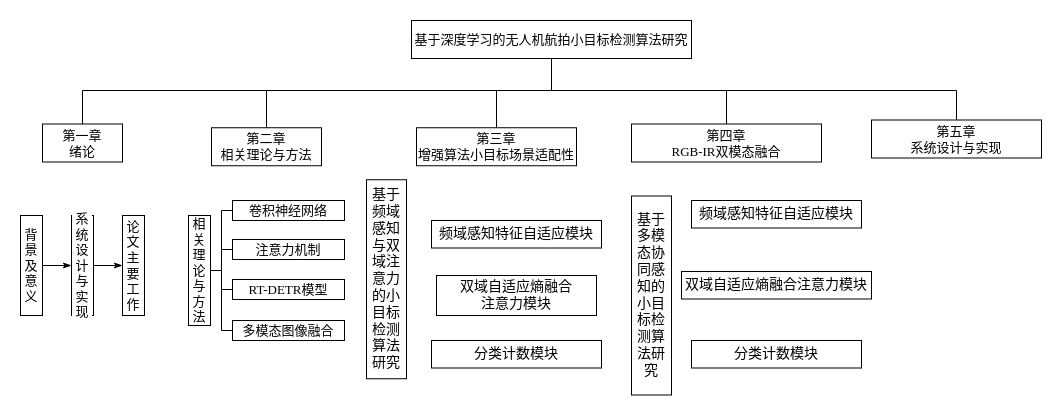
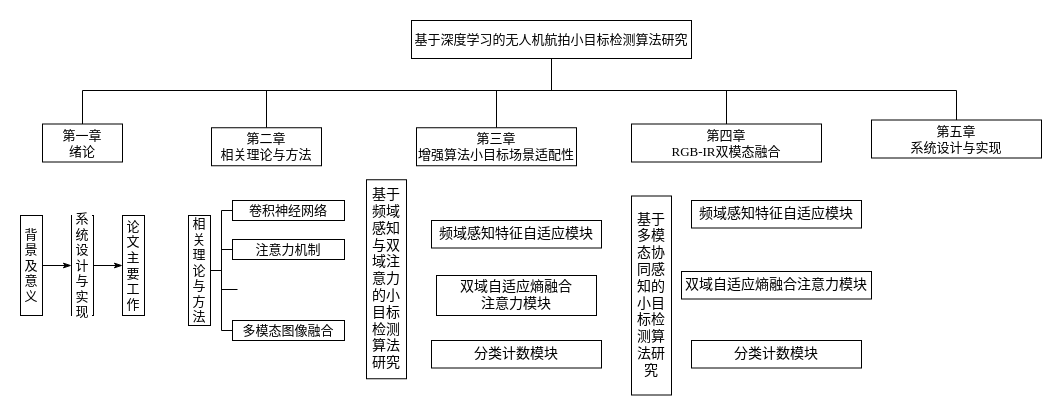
  <mxCell id="0" />
  <mxCell id="1" parent="0" />
  <mxCell id="2" style="edgeStyle=orthogonalEdgeStyle;shape=connector;rounded=0;orthogonalLoop=1;jettySize=auto;html=1;entryX=0.5;entryY=0;entryDx=0;entryDy=0;strokeColor=default;align=center;verticalAlign=middle;fontFamily=宋体;fontSize=13;fontColor=default;labelBackgroundColor=default;startFill=0;endArrow=none;" parent="1" source="7" target="9" edge="1"><mxGeometry relative="1" as="geometry"><Array as="points"><mxPoint x="551" y="90" /><mxPoint x="266" y="90" /></Array></mxGeometry></mxCell>
  <mxCell id="3" style="edgeStyle=orthogonalEdgeStyle;shape=connector;rounded=0;orthogonalLoop=1;jettySize=auto;html=1;entryX=0.5;entryY=0;entryDx=0;entryDy=0;strokeColor=default;align=center;verticalAlign=middle;fontFamily=宋体;fontSize=13;fontColor=default;labelBackgroundColor=default;startFill=0;endArrow=none;" parent="1" source="7" target="10" edge="1"><mxGeometry relative="1" as="geometry"><Array as="points"><mxPoint x="551" y="90" /><mxPoint x="496" y="90" /></Array></mxGeometry></mxCell>
  <mxCell id="4" style="edgeStyle=orthogonalEdgeStyle;shape=connector;rounded=0;orthogonalLoop=1;jettySize=auto;html=1;entryX=0.5;entryY=0;entryDx=0;entryDy=0;strokeColor=default;align=center;verticalAlign=middle;fontFamily=宋体;fontSize=13;fontColor=default;labelBackgroundColor=default;startFill=0;endArrow=none;" parent="1" source="7" target="11" edge="1"><mxGeometry relative="1" as="geometry"><Array as="points"><mxPoint x="551" y="90" /><mxPoint x="726" y="90" /></Array></mxGeometry></mxCell>
  <mxCell id="5" style="edgeStyle=orthogonalEdgeStyle;shape=connector;rounded=0;orthogonalLoop=1;jettySize=auto;html=1;entryX=0.5;entryY=0;entryDx=0;entryDy=0;strokeColor=default;align=center;verticalAlign=middle;fontFamily=宋体;fontSize=13;fontColor=default;labelBackgroundColor=default;startFill=0;endArrow=none;" parent="1" source="7" target="12" edge="1"><mxGeometry relative="1" as="geometry"><Array as="points"><mxPoint x="551" y="90" /><mxPoint x="956" y="90" /></Array></mxGeometry></mxCell>
  <mxCell id="6" style="edgeStyle=orthogonalEdgeStyle;rounded=0;orthogonalLoop=1;jettySize=auto;html=1;entryX=0.5;entryY=0;entryDx=0;entryDy=0;endArrow=none;startFill=0;" edge="1" parent="1" source="7" target="8"><mxGeometry relative="1" as="geometry"><Array as="points"><mxPoint x="551" y="90" /><mxPoint x="82" y="90" /></Array></mxGeometry></mxCell>
  <mxCell id="7" value="基于深度学习的无人机航拍小目标检测算法研究" style="rounded=0;whiteSpace=wrap;html=1;fontFamily=宋体;fontSize=13;" parent="1" vertex="1"><mxGeometry x="411" y="20" width="280" height="38" as="geometry" /></mxCell>
  <mxCell id="8" value="第一章&lt;div&gt;绪论&lt;/div&gt;" style="rounded=0;whiteSpace=wrap;html=1;fontFamily=宋体;fontSize=13;" parent="1" vertex="1"><mxGeometry x="42" y="123.5" width="80" height="38" as="geometry" /></mxCell>
  <mxCell id="9" value="第二章&lt;div&gt;相关理论与方法&lt;/div&gt;" style="rounded=0;whiteSpace=wrap;html=1;fontFamily=宋体;fontSize=13;" parent="1" vertex="1"><mxGeometry x="211" y="127.25" width="110" height="38" as="geometry" /></mxCell>
  <mxCell id="10" value="第三章&lt;div&gt;增强算法小目标场景适配性&lt;/div&gt;" style="rounded=0;whiteSpace=wrap;html=1;fontFamily=宋体;fontSize=13;" parent="1" vertex="1"><mxGeometry x="416" y="127.25" width="160" height="38" as="geometry" /></mxCell>
  <mxCell id="11" value="第四章&lt;div&gt;RGB-IR双模态融合&lt;/div&gt;" style="rounded=0;whiteSpace=wrap;html=1;fontFamily=宋体;fontSize=13;" parent="1" vertex="1"><mxGeometry x="631" y="123.5" width="190" height="38" as="geometry" /></mxCell>
  <mxCell id="12" value="第五章&lt;div&gt;&lt;span&gt;系统设计与实现&lt;/span&gt;&lt;/div&gt;" style="rounded=0;whiteSpace=wrap;html=1;fontFamily=宋体;fontSize=13;" parent="1" vertex="1"><mxGeometry x="871" y="119.5" width="170" height="38" as="geometry" /></mxCell>
  <mxCell id="13" value="&lt;span style=&quot;font-size: 10.5pt;&quot;&gt;基于频域感知与双域注意力的小目标检测算法研究&lt;/span&gt;" style="rounded=0;whiteSpace=wrap;html=1;fontFamily=宋体;fontSize=13;fontColor=default;labelBackgroundColor=default;horizontal=1;verticalAlign=middle;" parent="1" vertex="1"><mxGeometry x="366" y="179.25" width="40" height="199" as="geometry" /></mxCell>
  <mxCell id="14" value="" style="group;fontFamily=宋体;fontSize=13;" parent="1" vertex="1" connectable="0"><mxGeometry x="20" y="215" width="124" height="100" as="geometry" /></mxCell>
  <mxCell id="15" style="edgeStyle=orthogonalEdgeStyle;shape=connector;rounded=0;orthogonalLoop=1;jettySize=auto;html=1;entryX=0;entryY=0.5;entryDx=0;entryDy=0;strokeColor=default;align=center;verticalAlign=middle;fontFamily=宋体;fontSize=13;fontColor=default;labelBackgroundColor=default;startFill=0;endArrow=classicThin;endFill=1;" parent="14" source="16" target="18" edge="1"><mxGeometry relative="1" as="geometry" /></mxCell>
  <mxCell id="16" value="背景及意义" style="rounded=0;whiteSpace=wrap;html=1;fontFamily=宋体;fontSize=13;fontColor=default;labelBackgroundColor=default;horizontal=1;verticalAlign=middle;" parent="14" vertex="1"><mxGeometry width="22" height="100" as="geometry" /></mxCell>
  <mxCell id="17" style="edgeStyle=orthogonalEdgeStyle;shape=connector;rounded=0;orthogonalLoop=1;jettySize=auto;html=1;entryX=0;entryY=0.5;entryDx=0;entryDy=0;strokeColor=default;align=center;verticalAlign=middle;fontFamily=宋体;fontSize=13;fontColor=default;labelBackgroundColor=default;startFill=0;endArrow=classicThin;endFill=1;" parent="14" source="18" target="19" edge="1"><mxGeometry relative="1" as="geometry" /></mxCell>
  <mxCell id="18" value="系统设计与实现" style="rounded=0;whiteSpace=wrap;html=1;fontFamily=宋体;fontSize=13;fontColor=default;labelBackgroundColor=default;horizontal=1;verticalAlign=middle;" parent="14" vertex="1"><mxGeometry x="51" width="22" height="100" as="geometry" /></mxCell>
  <mxCell id="19" value="论文主要工作" style="rounded=0;whiteSpace=wrap;html=1;fontFamily=宋体;fontSize=13;fontColor=default;labelBackgroundColor=default;horizontal=1;verticalAlign=middle;" parent="14" vertex="1"><mxGeometry x="102" width="22" height="100" as="geometry" /></mxCell>
  <mxCell id="20" value="" style="group;fontFamily=宋体;fontSize=13;" parent="1" vertex="1" connectable="0"><mxGeometry x="188" y="200" width="156" height="140" as="geometry" /></mxCell>
  <mxCell id="21" style="edgeStyle=orthogonalEdgeStyle;shape=connector;rounded=0;orthogonalLoop=1;jettySize=auto;html=1;entryX=0;entryY=0.5;entryDx=0;entryDy=0;strokeColor=default;align=center;verticalAlign=middle;fontFamily=宋体;fontSize=13;fontColor=default;labelBackgroundColor=default;startFill=0;endArrow=none;exitX=1;exitY=0.5;exitDx=0;exitDy=0;" parent="20" source="25" target="26" edge="1"><mxGeometry relative="1" as="geometry"><mxPoint x="15" y="70" as="sourcePoint" /><mxPoint x="39" y="10" as="targetPoint" /><Array as="points"><mxPoint x="33" y="70" /><mxPoint x="33" y="10" /></Array></mxGeometry></mxCell>
  <mxCell id="22" style="edgeStyle=orthogonalEdgeStyle;shape=connector;rounded=0;orthogonalLoop=1;jettySize=auto;html=1;entryX=0;entryY=0.5;entryDx=0;entryDy=0;strokeColor=default;align=center;verticalAlign=middle;fontFamily=宋体;fontSize=13;fontColor=default;labelBackgroundColor=default;startFill=0;endArrow=none;" parent="20" edge="1"><mxGeometry relative="1" as="geometry"><mxPoint x="25.0" y="70.0" as="sourcePoint" /><mxPoint x="49" y="49" as="targetPoint" /><Array as="points"><mxPoint x="33" y="70" /><mxPoint x="33" y="49" /></Array></mxGeometry></mxCell>
  <mxCell id="23" style="edgeStyle=orthogonalEdgeStyle;shape=connector;rounded=0;orthogonalLoop=1;jettySize=auto;html=1;entryX=0;entryY=0.5;entryDx=0;entryDy=0;strokeColor=default;align=center;verticalAlign=middle;fontFamily=宋体;fontSize=13;fontColor=default;labelBackgroundColor=default;startFill=0;endArrow=none;" parent="20" edge="1"><mxGeometry relative="1" as="geometry"><mxPoint x="27" y="70" as="sourcePoint" /><mxPoint x="49" y="89" as="targetPoint" /><Array as="points"><mxPoint x="33" y="70" /><mxPoint x="33" y="89" /></Array></mxGeometry></mxCell>
  <mxCell id="24" style="edgeStyle=orthogonalEdgeStyle;shape=connector;rounded=0;orthogonalLoop=1;jettySize=auto;html=1;entryX=0;entryY=0.5;entryDx=0;entryDy=0;strokeColor=default;align=center;verticalAlign=middle;fontFamily=宋体;fontSize=13;fontColor=default;labelBackgroundColor=default;startFill=0;endArrow=none;" parent="20" target="29" edge="1"><mxGeometry relative="1" as="geometry"><mxPoint x="17" y="70" as="sourcePoint" /><mxPoint x="39" y="130" as="targetPoint" /><Array as="points"><mxPoint x="33" y="70" /><mxPoint x="33" y="130" /></Array></mxGeometry></mxCell>
  <mxCell id="25" value="相关理论与方法" style="rounded=0;whiteSpace=wrap;html=1;fontFamily=宋体;fontSize=13;fontColor=default;labelBackgroundColor=default;horizontal=1;verticalAlign=middle;" parent="20" vertex="1"><mxGeometry y="15" width="22" height="110" as="geometry" /></mxCell>
  <mxCell id="26" value="卷积神经网络" style="rounded=0;whiteSpace=wrap;html=1;fontFamily=宋体;fontSize=13;fontColor=default;labelBackgroundColor=default;" parent="20" vertex="1"><mxGeometry x="44" width="112" height="20" as="geometry" /></mxCell>
  <mxCell id="27" value="注意力机制" style="rounded=0;whiteSpace=wrap;html=1;fontFamily=宋体;fontSize=13;fontColor=default;labelBackgroundColor=default;" parent="20" vertex="1"><mxGeometry x="44" y="39" width="112" height="20" as="geometry" /></mxCell>
- <mxCell id="28" value="RT-DETR模型" style="rounded=0;whiteSpace=wrap;html=1;fontFamily=宋体;fontSize=13;fontColor=default;labelBackgroundColor=default;" parent="20" vertex="1"><mxGeometry x="44" y="79" width="112" height="20" as="geometry" /></mxCell>
  <mxCell id="29" value="多模态图像融合" style="rounded=0;whiteSpace=wrap;html=1;fontFamily=宋体;fontSize=13;fontColor=default;labelBackgroundColor=default;" parent="20" vertex="1"><mxGeometry x="44" y="120" width="112" height="20" as="geometry" /></mxCell>
  <mxCell id="30" style="edgeStyle=orthogonalEdgeStyle;shape=connector;rounded=0;orthogonalLoop=1;jettySize=auto;html=1;exitX=0.5;exitY=1;exitDx=0;exitDy=0;strokeColor=default;align=center;verticalAlign=middle;fontFamily=宋体;fontSize=13;fontColor=default;labelBackgroundColor=default;startFill=0;endArrow=none;" parent="20" source="26" target="26" edge="1"><mxGeometry relative="1" as="geometry" /></mxCell>
  <mxCell id="31" value="&lt;span style=&quot;font-size: 10.5pt;&quot;&gt;频域感知特征自适应模块&lt;/span&gt;" style="rounded=0;whiteSpace=wrap;html=1;fontFamily=宋体;fontSize=13;fontColor=default;labelBackgroundColor=default;horizontal=1;verticalAlign=middle;" vertex="1" parent="1"><mxGeometry x="431" y="220" width="170" height="27.5" as="geometry" /></mxCell>
  <mxCell id="32" value="&lt;span style=&quot;font-size: 10.5pt;&quot;&gt;双域自适应熵融合&lt;/span&gt;&lt;div&gt;&lt;span style=&quot;font-size: 10.5pt;&quot;&gt;注意力模块&lt;/span&gt;&lt;/div&gt;" style="rounded=0;whiteSpace=wrap;html=1;fontFamily=宋体;fontSize=13;fontColor=default;labelBackgroundColor=default;horizontal=1;verticalAlign=middle;" vertex="1" parent="1"><mxGeometry x="436" y="275" width="160" height="40" as="geometry" /></mxCell>
  <mxCell id="33" value="&lt;span style=&quot;font-size: 10.5pt;&quot;&gt;分类计数模块&lt;/span&gt;" style="rounded=0;whiteSpace=wrap;html=1;fontFamily=宋体;fontSize=13;fontColor=default;labelBackgroundColor=default;horizontal=1;verticalAlign=middle;" vertex="1" parent="1"><mxGeometry x="431" y="340" width="170" height="27.5" as="geometry" /></mxCell>
  <mxCell id="34" value="&lt;span style=&quot;font-size: 10.5pt;&quot;&gt;基于多模态协同感知的小目标检测算法研究&lt;/span&gt;" style="rounded=0;whiteSpace=wrap;html=1;fontFamily=宋体;fontSize=13;fontColor=default;labelBackgroundColor=default;horizontal=1;verticalAlign=middle;" vertex="1" parent="1"><mxGeometry x="631" y="195.5" width="40" height="199" as="geometry" /></mxCell>
  <mxCell id="35" value="&lt;span style=&quot;font-size: 10.5pt;&quot;&gt;频域感知特征自适应模块&lt;/span&gt;" style="rounded=0;whiteSpace=wrap;html=1;fontFamily=宋体;fontSize=13;fontColor=default;labelBackgroundColor=default;horizontal=1;verticalAlign=middle;" vertex="1" parent="1"><mxGeometry x="691" y="200" width="170" height="27.5" as="geometry" /></mxCell>
  <mxCell id="36" value="&lt;span style=&quot;font-size: 10.5pt;&quot;&gt;双域自适应熵融合注意力模块&lt;/span&gt;" style="rounded=0;whiteSpace=wrap;html=1;fontFamily=宋体;fontSize=13;fontColor=default;labelBackgroundColor=default;horizontal=1;verticalAlign=middle;" vertex="1" parent="1"><mxGeometry x="681" y="271" width="190" height="27.5" as="geometry" /></mxCell>
  <mxCell id="37" value="&lt;span style=&quot;font-size: 10.5pt;&quot;&gt;分类计数模块&lt;/span&gt;" style="rounded=0;whiteSpace=wrap;html=1;fontFamily=宋体;fontSize=13;fontColor=default;labelBackgroundColor=default;horizontal=1;verticalAlign=middle;" vertex="1" parent="1"><mxGeometry x="691" y="340" width="170" height="27.5" as="geometry" /></mxCell>
